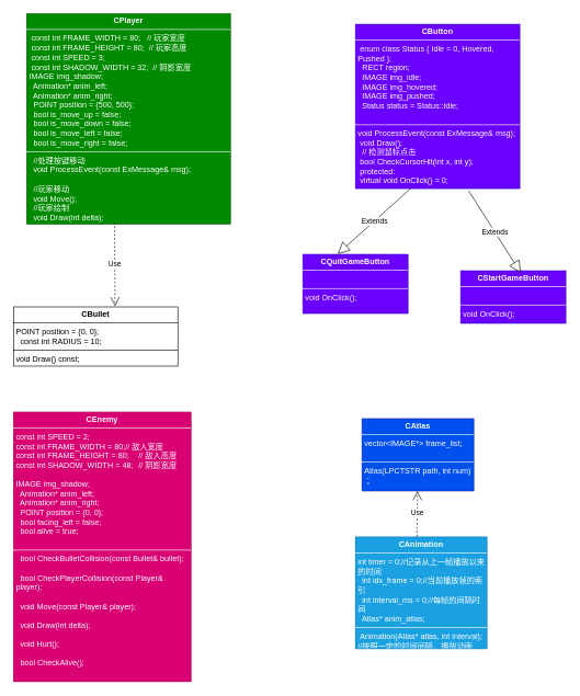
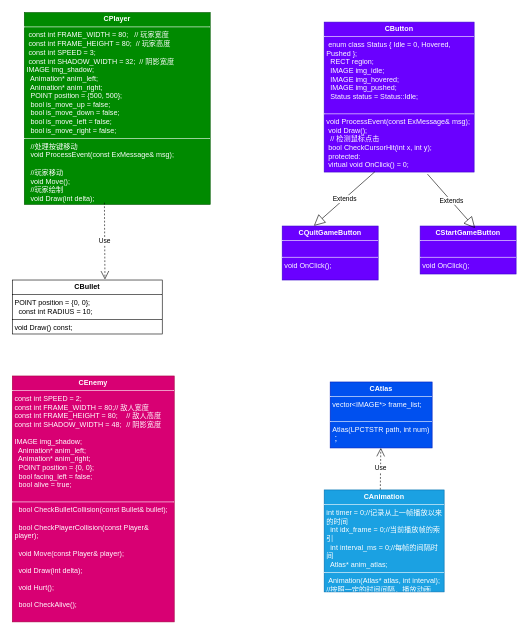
  <mxCell id="0" />
  <mxCell id="1" parent="0" />
  <mxCell id="2" value="&lt;p style=&quot;margin:0px;margin-top:4px;text-align:center;&quot;&gt;&lt;b&gt;CPlayer&lt;/b&gt;&lt;/p&gt;&lt;hr size=&quot;1&quot; style=&quot;border-style:solid;&quot;&gt;&lt;p style=&quot;margin:0px;margin-left:4px;&quot;&gt;&amp;nbsp;&lt;span style=&quot;background-color: initial;&quot;&gt;const int FRAME_WIDTH = 80;&amp;nbsp; &amp;nbsp;// 玩家宽度&lt;/span&gt;&lt;/p&gt;&lt;p style=&quot;margin:0px;margin-left:4px;&quot;&gt;&amp;nbsp;const int FRAME_HEIGHT = 80;&amp;nbsp; // 玩家高度&lt;/p&gt;&lt;p style=&quot;margin:0px;margin-left:4px;&quot;&gt;&amp;nbsp;const int SPEED = 3;&lt;/p&gt;&lt;p style=&quot;margin:0px;margin-left:4px;&quot;&gt;&amp;nbsp;const int SHADOW_WIDTH = 32;&amp;nbsp; // 阴影宽度&lt;br&gt;&lt;span style=&quot;background-color: initial;&quot;&gt;IMAGE img_shadow;&lt;/span&gt;&lt;/p&gt;&lt;p style=&quot;margin:0px;margin-left:4px;&quot;&gt;&amp;nbsp; Animation* anim_left;&lt;/p&gt;&lt;p style=&quot;margin:0px;margin-left:4px;&quot;&gt;&amp;nbsp; Animation* anim_right;&lt;/p&gt;&lt;p style=&quot;margin:0px;margin-left:4px;&quot;&gt;&amp;nbsp; POINT position = {500, 500};&lt;/p&gt;&lt;p style=&quot;margin:0px;margin-left:4px;&quot;&gt;&amp;nbsp; bool is_move_up = false;&lt;/p&gt;&lt;p style=&quot;margin:0px;margin-left:4px;&quot;&gt;&amp;nbsp; bool is_move_down = false;&lt;/p&gt;&lt;p style=&quot;margin:0px;margin-left:4px;&quot;&gt;&amp;nbsp; bool is_move_left = false;&lt;/p&gt;&lt;p style=&quot;margin:0px;margin-left:4px;&quot;&gt;&amp;nbsp; bool is_move_right = false;&lt;/p&gt;&lt;hr size=&quot;1&quot; style=&quot;border-style:solid;&quot;&gt;&lt;p style=&quot;margin:0px;margin-left:4px;&quot;&gt;&lt;span style=&quot;background-color: initial;&quot;&gt;&amp;nbsp; //处理按键移动&lt;/span&gt;&lt;/p&gt;&lt;p style=&quot;margin:0px;margin-left:4px;&quot;&gt;&amp;nbsp; void ProcessEvent(const ExMessage&amp;amp; msg);&lt;/p&gt;&lt;p style=&quot;margin:0px;margin-left:4px;&quot;&gt;&lt;br&gt;&lt;/p&gt;&lt;p style=&quot;margin:0px;margin-left:4px;&quot;&gt;&amp;nbsp; //玩家移动&lt;/p&gt;&lt;p style=&quot;margin:0px;margin-left:4px;&quot;&gt;&amp;nbsp; void Move();&lt;/p&gt;&lt;p style=&quot;margin:0px;margin-left:4px;&quot;&gt;&amp;nbsp; //玩家绘制&lt;/p&gt;&lt;p style=&quot;margin:0px;margin-left:4px;&quot;&gt;&amp;nbsp; void Draw(int delta);&lt;/p&gt;&lt;p style=&quot;margin:0px;margin-left:4px;&quot;&gt;&amp;nbsp;&amp;nbsp;&lt;/p&gt;&lt;p style=&quot;margin:0px;margin-left:4px;&quot;&gt;&amp;nbsp; //获取玩家位置&lt;/p&gt;&lt;p style=&quot;margin:0px;margin-left:4px;&quot;&gt;&amp;nbsp; const POINT&amp;amp; GetPosition() const;&lt;/p&gt;&lt;div&gt;&lt;br&gt;&lt;/div&gt;" style="verticalAlign=top;align=left;overflow=fill;html=1;whiteSpace=wrap;fillColor=#008a00;strokeColor=#005700;fontColor=#ffffff;" parent="1" vertex="1"><mxGeometry x="40" y="20" width="310" height="320" as="geometry" /></mxCell>
  <mxCell id="3" value="&lt;p style=&quot;margin:0px;margin-top:4px;text-align:center;&quot;&gt;&lt;b&gt;CEnemy&lt;/b&gt;&lt;/p&gt;&lt;hr size=&quot;1&quot; style=&quot;border-style:solid;&quot;&gt;&lt;p style=&quot;margin:0px;margin-left:4px;&quot;&gt;&lt;span style=&quot;background-color: initial;&quot;&gt;const int SPEED = 2;&lt;/span&gt;&lt;/p&gt;&lt;p style=&quot;margin:0px;margin-left:4px;&quot;&gt;&lt;span style=&quot;white-space: normal;&quot;&gt;const int FRAME_WIDTH = 80;// 敌人宽度&lt;/span&gt;&lt;/p&gt;&lt;p style=&quot;margin:0px;margin-left:4px;&quot;&gt;&lt;span style=&quot;white-space: normal;&quot;&gt;const int FRAME_HEIGHT = 80;&lt;span style=&quot;white-space:pre&quot;&gt;&#09;&lt;/span&gt;// 敌人高度&lt;/span&gt;&lt;/p&gt;&lt;p style=&quot;margin:0px;margin-left:4px;&quot;&gt;&lt;span style=&quot;white-space: normal;&quot;&gt;const int SHADOW_WIDTH = 48;&lt;span style=&quot;white-space:pre&quot;&gt;&#09;&lt;/span&gt;// 阴影宽度&lt;br&gt;&lt;span style=&quot;white-space: pre;&quot;&gt;&#09;&lt;/span&gt;&lt;br&gt;&lt;/span&gt;&lt;/p&gt;&lt;p style=&quot;margin:0px;margin-left:4px;&quot;&gt;IMAGE img_shadow;&lt;/p&gt;&lt;p style=&quot;margin:0px;margin-left:4px;&quot;&gt;&amp;nbsp; Animation* anim_left;&lt;/p&gt;&lt;p style=&quot;margin:0px;margin-left:4px;&quot;&gt;&amp;nbsp; Animation* anim_right;&lt;/p&gt;&lt;p style=&quot;margin:0px;margin-left:4px;&quot;&gt;&amp;nbsp; POINT position = {0, 0};&lt;/p&gt;&lt;p style=&quot;margin:0px;margin-left:4px;&quot;&gt;&amp;nbsp; bool facing_left = false;&lt;/p&gt;&lt;p style=&quot;margin:0px;margin-left:4px;&quot;&gt;&amp;nbsp; bool alive = true;&lt;/p&gt;&lt;div&gt;&lt;br&gt;&lt;/div&gt;&lt;hr size=&quot;1&quot; style=&quot;border-style:solid;&quot;&gt;&lt;p style=&quot;margin:0px;margin-left:4px;&quot;&gt;&amp;nbsp; bool CheckBulletCollision(const Bullet&amp;amp; bullet);&lt;/p&gt;&lt;p style=&quot;margin:0px;margin-left:4px;&quot;&gt;&lt;br&gt;&lt;/p&gt;&lt;p style=&quot;margin:0px;margin-left:4px;&quot;&gt;&amp;nbsp; bool CheckPlayerCollision(const Player&amp;amp; player);&lt;/p&gt;&lt;p style=&quot;margin:0px;margin-left:4px;&quot;&gt;&lt;br&gt;&lt;/p&gt;&lt;p style=&quot;margin:0px;margin-left:4px;&quot;&gt;&amp;nbsp; void Move(const Player&amp;amp; player);&lt;/p&gt;&lt;p style=&quot;margin:0px;margin-left:4px;&quot;&gt;&lt;br&gt;&lt;/p&gt;&lt;p style=&quot;margin:0px;margin-left:4px;&quot;&gt;&amp;nbsp; void Draw(int delta);&lt;/p&gt;&lt;p style=&quot;margin:0px;margin-left:4px;&quot;&gt;&lt;br&gt;&lt;/p&gt;&lt;p style=&quot;margin:0px;margin-left:4px;&quot;&gt;&amp;nbsp; void Hurt();&lt;/p&gt;&lt;p style=&quot;margin:0px;margin-left:4px;&quot;&gt;&lt;br&gt;&lt;/p&gt;&lt;p style=&quot;margin:0px;margin-left:4px;&quot;&gt;&amp;nbsp; bool CheckAlive();&lt;/p&gt;" style="verticalAlign=top;align=left;overflow=fill;html=1;whiteSpace=wrap;fillColor=#d80073;strokeColor=#A50040;fontColor=#ffffff;" parent="1" vertex="1"><mxGeometry x="20" y="626" width="270" height="410" as="geometry" /></mxCell>
  <mxCell id="4" value="&lt;p style=&quot;margin:0px;margin-top:4px;text-align:center;&quot;&gt;&lt;b&gt;CBullet&lt;/b&gt;&lt;/p&gt;&lt;hr size=&quot;1&quot; style=&quot;border-style:solid;&quot;&gt;&lt;p style=&quot;margin:0px;margin-left:4px;&quot;&gt;POINT position = {0, 0};&lt;br&gt;&amp;nbsp; const int RADIUS = 10;&lt;/p&gt;&lt;hr size=&quot;1&quot; style=&quot;border-style:solid;&quot;&gt;&lt;p style=&quot;margin:0px;margin-left:4px;&quot;&gt;void Draw() const;&lt;/p&gt;&lt;div&gt;&lt;br&gt;&lt;/div&gt;" style="verticalAlign=top;align=left;overflow=fill;html=1;whiteSpace=wrap;" parent="1" vertex="1"><mxGeometry x="20" y="466" width="250" height="90" as="geometry" /></mxCell>
  <mxCell id="5" value="&lt;p style=&quot;margin:0px;margin-top:4px;text-align:center;&quot;&gt;&lt;b&gt;CButton&lt;/b&gt;&lt;/p&gt;&lt;hr size=&quot;1&quot; style=&quot;border-style:solid;&quot;&gt;&lt;p style=&quot;margin:0px;margin-left:4px;&quot;&gt;&amp;nbsp;&lt;span style=&quot;background-color: initial;&quot;&gt;enum class Status { Idle = 0, Hovered, Pushed };&lt;/span&gt;&lt;/p&gt;&lt;p style=&quot;margin:0px;margin-left:4px;&quot;&gt;&amp;nbsp; RECT region;&lt;/p&gt;&lt;p style=&quot;margin:0px;margin-left:4px;&quot;&gt;&amp;nbsp; IMAGE img_idle;&lt;/p&gt;&lt;p style=&quot;margin:0px;margin-left:4px;&quot;&gt;&amp;nbsp; IMAGE img_hovered;&lt;/p&gt;&lt;p style=&quot;margin:0px;margin-left:4px;&quot;&gt;&amp;nbsp; IMAGE img_pushed;&lt;/p&gt;&lt;p style=&quot;margin:0px;margin-left:4px;&quot;&gt;&amp;nbsp; Status status = Status::Idle;&lt;/p&gt;&lt;p style=&quot;margin:0px;margin-left:4px;&quot;&gt;&lt;br&gt;&lt;/p&gt;&lt;hr size=&quot;1&quot; style=&quot;border-style:solid;&quot;&gt;&lt;p style=&quot;margin:0px;margin-left:4px;&quot;&gt;void ProcessEvent(const ExMessage&amp;amp; msg);&lt;/p&gt;&lt;p style=&quot;margin:0px;margin-left:4px;&quot;&gt;&lt;span style=&quot;background-color: initial;&quot;&gt;&amp;nbsp;void Draw();&lt;/span&gt;&lt;/p&gt;&lt;p style=&quot;margin:0px;margin-left:4px;&quot;&gt;&lt;span style=&quot;background-color: initial;&quot;&gt;&amp;nbsp; // 检测鼠标点击&lt;/span&gt;&lt;/p&gt;&lt;p style=&quot;margin:0px;margin-left:4px;&quot;&gt;&amp;nbsp;bool CheckCursorHit(int x, int y);&lt;/p&gt;&lt;p style=&quot;margin:0px;margin-left:4px;&quot;&gt;&lt;span style=&quot;background-color: initial;&quot;&gt;&amp;nbsp;protected:&lt;/span&gt;&lt;/p&gt;&lt;p style=&quot;margin:0px;margin-left:4px;&quot;&gt;&amp;nbsp;virtual void OnClick() = 0;&lt;/p&gt;" style="verticalAlign=top;align=left;overflow=fill;html=1;whiteSpace=wrap;fillColor=#6a00ff;strokeColor=#3700CC;fontColor=#ffffff;" parent="1" vertex="1"><mxGeometry x="540" y="36" width="250" height="250" as="geometry" /></mxCell>
- <mxCell id="6" value="&lt;p style=&quot;margin:0px;margin-top:4px;text-align:center;&quot;&gt;&lt;b&gt;CQuitGameButton&lt;/b&gt;&lt;/p&gt;&lt;hr size=&quot;1&quot; style=&quot;border-style:solid;&quot;&gt;&lt;p style=&quot;margin:0px;margin-left:4px;&quot;&gt;&lt;br&gt;&lt;/p&gt;&lt;hr size=&quot;1&quot; style=&quot;border-style:solid;&quot;&gt;&lt;p style=&quot;margin:0px;margin-left:4px;&quot;&gt;void OnClick();&lt;/p&gt;" style="verticalAlign=top;align=left;overflow=fill;html=1;whiteSpace=wrap;fillColor=#6a00ff;strokeColor=#3700CC;fontColor=#ffffff;" parent="1" vertex="1"><mxGeometry x="460" y="386" width="160" height="90" as="geometry" /></mxCell>
- <mxCell id="7" value="&lt;p style=&quot;margin:0px;margin-top:4px;text-align:center;&quot;&gt;&lt;b&gt;CStartGameButton&lt;/b&gt;&lt;/p&gt;&lt;hr size=&quot;1&quot; style=&quot;border-style:solid;&quot;&gt;&lt;p style=&quot;margin:0px;margin-left:4px;&quot;&gt;&lt;br&gt;&lt;/p&gt;&lt;hr size=&quot;1&quot; style=&quot;border-style:solid;&quot;&gt;&lt;p style=&quot;margin:0px;margin-left:4px;&quot;&gt;void OnClick();&lt;/p&gt;" style="verticalAlign=top;align=left;overflow=fill;html=1;whiteSpace=wrap;fillColor=#6a00ff;strokeColor=#3700CC;fontColor=#ffffff;" parent="1" vertex="1"><mxGeometry x="700" y="411" width="160" height="80" as="geometry" /></mxCell>
+ <mxCell id="6" value="&lt;p style=&quot;margin:0px;margin-top:4px;text-align:center;&quot;&gt;&lt;b&gt;CQuitGameButton&lt;/b&gt;&lt;/p&gt;&lt;hr size=&quot;1&quot; style=&quot;border-style:solid;&quot;&gt;&lt;p style=&quot;margin:0px;margin-left:4px;&quot;&gt;&lt;br&gt;&lt;/p&gt;&lt;hr size=&quot;1&quot; style=&quot;border-style:solid;&quot;&gt;&lt;p style=&quot;margin:0px;margin-left:4px;&quot;&gt;void OnClick();&lt;/p&gt;" style="verticalAlign=top;align=left;overflow=fill;html=1;whiteSpace=wrap;fillColor=#6a00ff;strokeColor=#3700CC;fontColor=#ffffff;" parent="1" vertex="1"><mxGeometry x="470" y="376" width="160" height="90" as="geometry" /></mxCell>
+ <mxCell id="7" value="&lt;p style=&quot;margin:0px;margin-top:4px;text-align:center;&quot;&gt;&lt;b&gt;CStartGameButton&lt;/b&gt;&lt;/p&gt;&lt;hr size=&quot;1&quot; style=&quot;border-style:solid;&quot;&gt;&lt;p style=&quot;margin:0px;margin-left:4px;&quot;&gt;&lt;br&gt;&lt;/p&gt;&lt;hr size=&quot;1&quot; style=&quot;border-style:solid;&quot;&gt;&lt;p style=&quot;margin:0px;margin-left:4px;&quot;&gt;void OnClick();&lt;/p&gt;" style="verticalAlign=top;align=left;overflow=fill;html=1;whiteSpace=wrap;fillColor=#6a00ff;strokeColor=#3700CC;fontColor=#ffffff;" parent="1" vertex="1"><mxGeometry x="700" y="376" width="160" height="80" as="geometry" /></mxCell>
  <mxCell id="8" value="Extends" style="endArrow=block;endSize=16;endFill=0;html=1;rounded=0;entryX=0.331;entryY=-0.005;entryDx=0;entryDy=0;entryPerimeter=0;exitX=0.338;exitY=0.998;exitDx=0;exitDy=0;exitPerimeter=0;" parent="1" source="5" target="6" edge="1"><mxGeometry width="160" relative="1" as="geometry"><mxPoint x="380" y="286" as="sourcePoint" /><mxPoint x="540" y="286" as="targetPoint" /></mxGeometry></mxCell>
  <mxCell id="9" value="Extends" style="endArrow=block;endSize=16;endFill=0;html=1;rounded=0;entryX=0.572;entryY=0.042;entryDx=0;entryDy=0;entryPerimeter=0;exitX=0.689;exitY=1.014;exitDx=0;exitDy=0;exitPerimeter=0;" parent="1" source="5" target="7" edge="1"><mxGeometry width="160" relative="1" as="geometry"><mxPoint x="680" y="276" as="sourcePoint" /><mxPoint x="840" y="276" as="targetPoint" /></mxGeometry></mxCell>
  <mxCell id="10" value="Use" style="endArrow=open;endSize=12;dashed=1;html=1;rounded=0;entryX=0.618;entryY=-0.01;entryDx=0;entryDy=0;entryPerimeter=0;exitX=0.431;exitY=0.991;exitDx=0;exitDy=0;exitPerimeter=0;" parent="1" source="2" target="4" edge="1"><mxGeometry width="160" relative="1" as="geometry"><mxPoint x="130" y="396" as="sourcePoint" /><mxPoint x="290" y="396" as="targetPoint" /></mxGeometry></mxCell>
  <mxCell id="11" value="&lt;p style=&quot;margin:0px;margin-top:4px;text-align:center;&quot;&gt;&lt;b&gt;C&lt;/b&gt;&lt;span style=&quot;background-color: initial; text-align: left;&quot;&gt;&lt;b&gt;Atlas&lt;/b&gt;&lt;/span&gt;&lt;/p&gt;&lt;hr size=&quot;1&quot; style=&quot;border-style:solid;&quot;&gt;&lt;p style=&quot;margin:0px;margin-left:4px;&quot;&gt;vector&amp;lt;IMAGE*&amp;gt; frame_list;&lt;br&gt;&lt;br&gt;&lt;/p&gt;&lt;hr size=&quot;1&quot; style=&quot;border-style:solid;&quot;&gt;&lt;p style=&quot;margin:0px;margin-left:4px;&quot;&gt;Atlas(LPCTSTR path, int num) ；&lt;/p&gt;" style="verticalAlign=top;align=left;overflow=fill;html=1;whiteSpace=wrap;fillColor=#0050ef;strokeColor=#001DBC;fontColor=#ffffff;" parent="1" vertex="1"><mxGeometry x="550" y="636" width="170" height="110" as="geometry" /></mxCell>
  <mxCell id="12" value="&lt;p style=&quot;margin:0px;margin-top:4px;text-align:center;&quot;&gt;&lt;b&gt;CAnimation&lt;/b&gt;&lt;/p&gt;&lt;hr size=&quot;1&quot; style=&quot;border-style:solid;&quot;&gt;&lt;p style=&quot;margin:0px;margin-left:4px;&quot;&gt;int timer = 0;//记录从上一帧播放以来的时间&lt;/p&gt;&lt;p style=&quot;margin:0px;margin-left:4px;&quot;&gt;&amp;nbsp; int idx_frame = 0;//当前播放帧的索引&lt;/p&gt;&lt;p style=&quot;margin:0px;margin-left:4px;&quot;&gt;&amp;nbsp; int interval_ms = 0;//每帧的间隔时间&lt;/p&gt;&lt;p style=&quot;margin:0px;margin-left:4px;&quot;&gt;&amp;nbsp; Atlas* anim_atlas;&lt;/p&gt;&lt;hr size=&quot;1&quot; style=&quot;border-style:solid;&quot;&gt;&lt;p style=&quot;margin:0px;margin-left:4px;&quot;&gt;&amp;nbsp;Animation(Atlas* atlas, int interval);&lt;/p&gt;&lt;p style=&quot;margin:0px;margin-left:4px;&quot;&gt;//&lt;span style=&quot;background-color: initial;&quot;&gt;按照一定的时间间隔，&lt;/span&gt;&lt;span style=&quot;background-color: initial;&quot;&gt;播放动画&lt;/span&gt;&lt;/p&gt;&lt;p style=&quot;margin:0px;margin-left:4px;&quot;&gt;void Play(int x, int y, int delta);&lt;/p&gt;" style="verticalAlign=top;align=left;overflow=fill;html=1;whiteSpace=wrap;fillColor=#1ba1e2;strokeColor=#006EAF;fontColor=#ffffff;" parent="1" vertex="1"><mxGeometry x="540" y="816" width="200" height="170" as="geometry" /></mxCell>
  <mxCell id="13" value="Use" style="endArrow=open;endSize=12;dashed=1;html=1;rounded=0;exitX=0.468;exitY=-0.003;exitDx=0;exitDy=0;exitPerimeter=0;" parent="1" source="12" target="11" edge="1"><mxGeometry width="160" relative="1" as="geometry"><mxPoint x="640" y="816" as="sourcePoint" /><mxPoint x="800" y="816" as="targetPoint" /></mxGeometry></mxCell>
